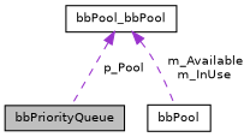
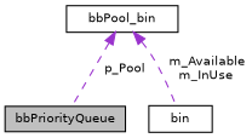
  digraph {
    node [color=black fillcolor=white fontname=Helvetica fontsize=10 shape=record style=filled]
    edge [color=darkorchid3 dir=back fontname=Helvetica fontsize=10 labelfontname=Helvetica labelfontsize=10 style=dashed]
    n1 [fillcolor=grey75 fontcolor=black height=0.2 label=bbPriorityQueue width=0.4]
-   n2 [height=0.2 label=bbPool width=0.4]
-   n3 [height=0.2 label=bbPool_bbPool width=0.4]
+   n2 [height=0.2 label=bin width=0.4]
+   n3 [height=0.2 label=bbPool_bin width=0.4]
    n3 -> n1 [label=" p_Pool"]
    n3 -> n2 [label=" m_Available\nm_InUse"]
  }
